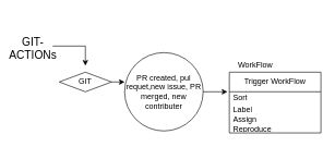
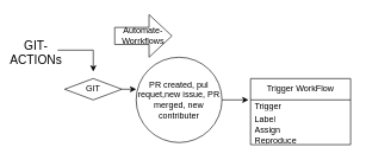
  <mxCell id="0" />
  <mxCell id="1" parent="0" />
  <mxCell id="2" value="" style="edgeStyle=orthogonalEdgeStyle;rounded=0;orthogonalLoop=1;jettySize=auto;html=1;" edge="1" parent="1" source="3"><mxGeometry relative="1" as="geometry"><mxPoint x="130" y="100" as="targetPoint" /><Array as="points"><mxPoint x="130" y="70" /></Array></mxGeometry></mxCell>
  <mxCell id="3" value="&lt;font style=&quot;font-size: 17px;&quot;&gt;GIT-ACTIONs&lt;/font&gt;&lt;div style=&quot;font-size: 17px;&quot;&gt;&lt;br&gt;&lt;/div&gt;" style="text;html=1;align=center;verticalAlign=middle;whiteSpace=wrap;rounded=0;" vertex="1" parent="1"><mxGeometry x="20" y="70" width="60" height="30" as="geometry" /></mxCell>
+ <mxCell id="4" value="Automate-Worrkflows" style="shape=singleArrow;whiteSpace=wrap;html=1;arrowWidth=0.4;arrowSize=0.4;" vertex="1" parent="1"><mxGeometry x="160" y="20" width="80" height="60" as="geometry" /></mxCell>
  <mxCell id="5" style="edgeStyle=orthogonalEdgeStyle;rounded=0;orthogonalLoop=1;jettySize=auto;html=1;exitX=1;exitY=0.5;exitDx=0;exitDy=0;" edge="1" parent="1" source="6"><mxGeometry relative="1" as="geometry"><mxPoint x="190" y="125" as="targetPoint" /></mxGeometry></mxCell>
  <mxCell id="6" value="GIT" style="rhombus;whiteSpace=wrap;html=1;" vertex="1" parent="1"><mxGeometry x="90" y="110" width="80" height="30" as="geometry" /></mxCell>
  <mxCell id="7" value="PR created, pul requet,new issue, PR merged, new contributer" style="ellipse;whiteSpace=wrap;html=1;aspect=fixed;" vertex="1" parent="1"><mxGeometry x="190" y="80" width="120" height="120" as="geometry" /></mxCell>
  <mxCell id="8" value="Trigger WorkFlow" style="swimlane;fontStyle=0;childLayout=stackLayout;horizontal=1;startSize=30;horizontalStack=0;resizeParent=1;resizeParentMax=0;resizeLast=0;collapsible=1;marginBottom=0;whiteSpace=wrap;html=1;" vertex="1" parent="1"><mxGeometry x="350" y="110" width="140" height="93" as="geometry" /></mxCell>
- <mxCell id="9" value="Sort" style="text;strokeColor=none;fillColor=none;align=left;verticalAlign=middle;spacingLeft=4;spacingRight=4;overflow=hidden;points=[[0,0.5],[1,0.5]];portConstraint=eastwest;rotatable=0;whiteSpace=wrap;html=1;" vertex="1" parent="8"><mxGeometry y="30" width="140" height="17" as="geometry" /></mxCell>
+ <mxCell id="9" value="Trigger" style="text;strokeColor=none;fillColor=none;align=left;verticalAlign=middle;spacingLeft=4;spacingRight=4;overflow=hidden;points=[[0,0.5],[1,0.5]];portConstraint=eastwest;rotatable=0;whiteSpace=wrap;html=1;" vertex="1" parent="8"><mxGeometry y="30" width="140" height="17" as="geometry" /></mxCell>
  <mxCell id="10" value="Label" style="text;strokeColor=none;fillColor=none;align=left;verticalAlign=middle;spacingLeft=4;spacingRight=4;overflow=hidden;points=[[0,0.5],[1,0.5]];portConstraint=eastwest;rotatable=0;whiteSpace=wrap;html=1;" vertex="1" parent="8"><mxGeometry y="47" width="140" height="16" as="geometry" /></mxCell>
  <mxCell id="11" value="Assign&lt;div&gt;Reproduce&lt;/div&gt;" style="text;strokeColor=none;fillColor=none;align=left;verticalAlign=middle;spacingLeft=4;spacingRight=4;overflow=hidden;points=[[0,0.5],[1,0.5]];portConstraint=eastwest;rotatable=0;whiteSpace=wrap;html=1;" vertex="1" parent="8"><mxGeometry y="63" width="140" height="30" as="geometry" /></mxCell>
- <mxCell id="12" value="WorkFlow" style="text;html=1;align=center;verticalAlign=middle;whiteSpace=wrap;rounded=0;" vertex="1" parent="1"><mxGeometry x="360" y="90" width="60" height="20" as="geometry" /></mxCell>
  <mxCell id="13" style="edgeStyle=orthogonalEdgeStyle;rounded=0;orthogonalLoop=1;jettySize=auto;html=1;exitX=1;exitY=0.5;exitDx=0;exitDy=0;entryX=-0.021;entryY=0;entryDx=0;entryDy=0;entryPerimeter=0;" edge="1" parent="1" source="7" target="9"><mxGeometry relative="1" as="geometry" /></mxCell>
